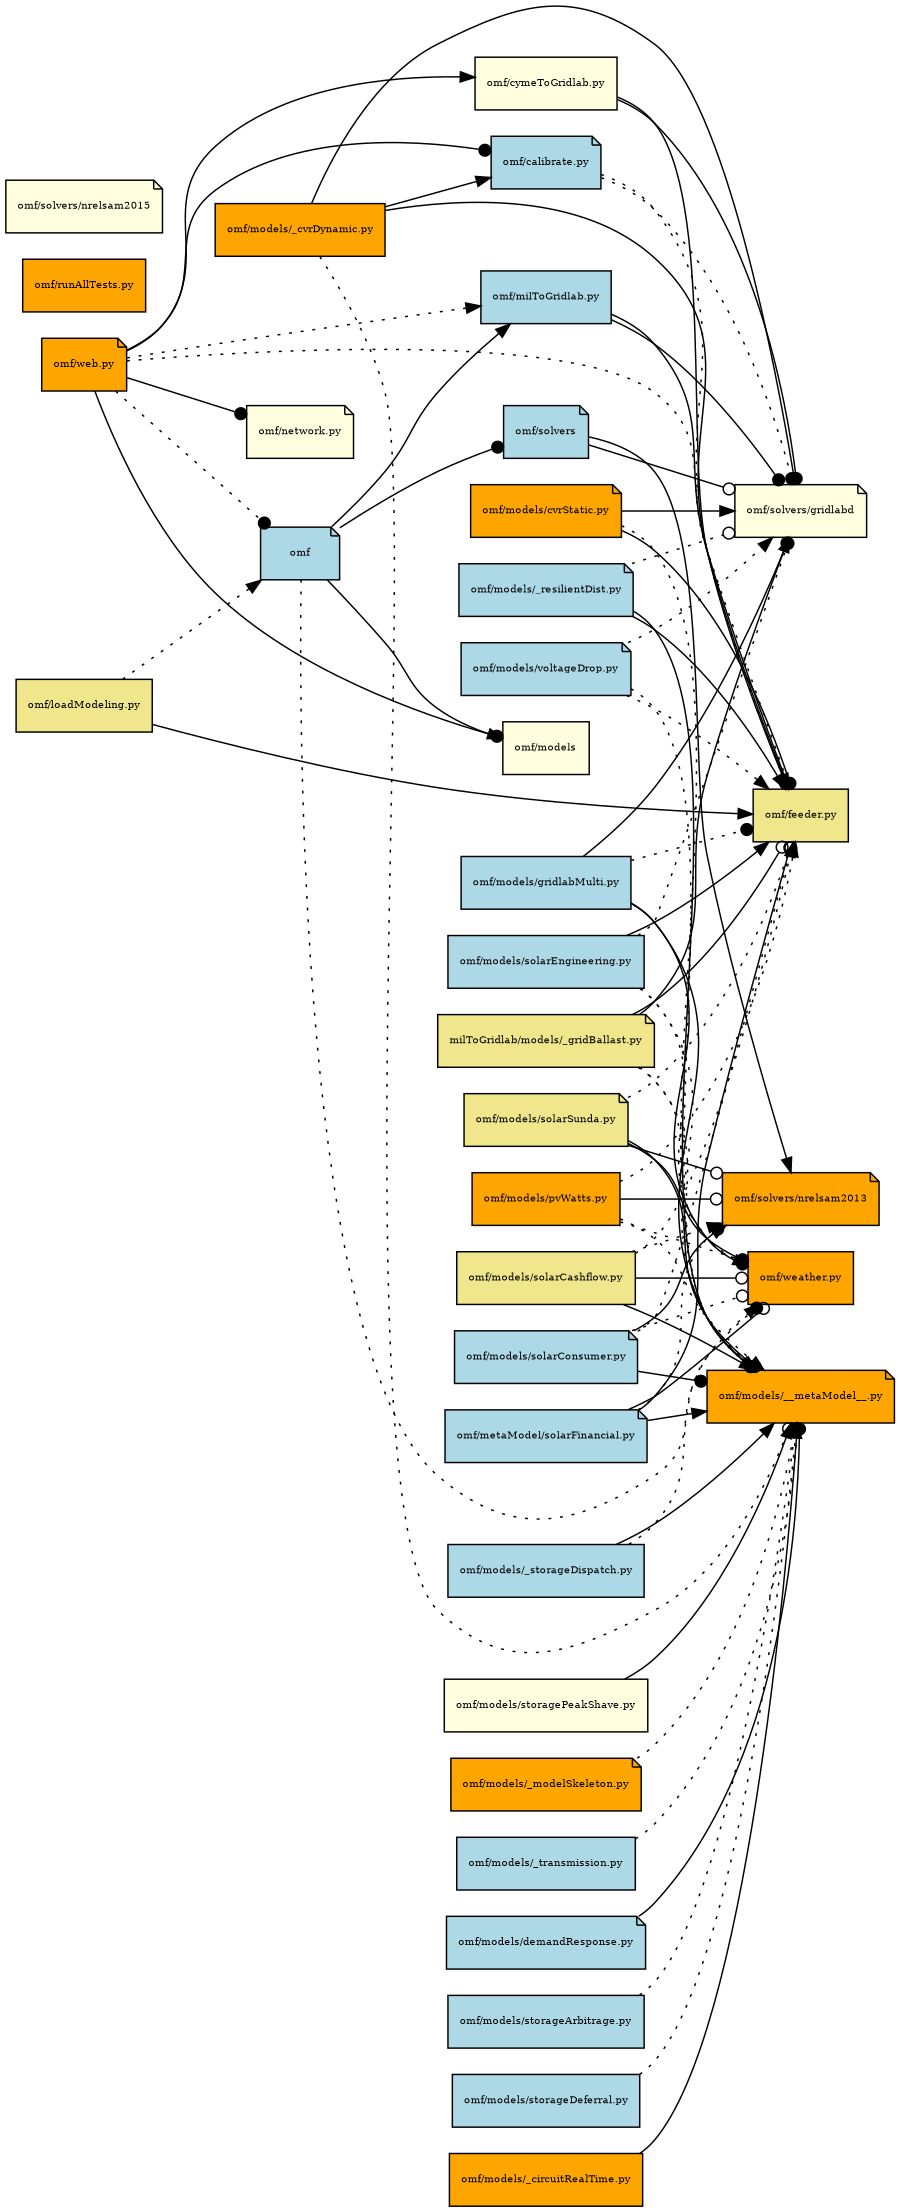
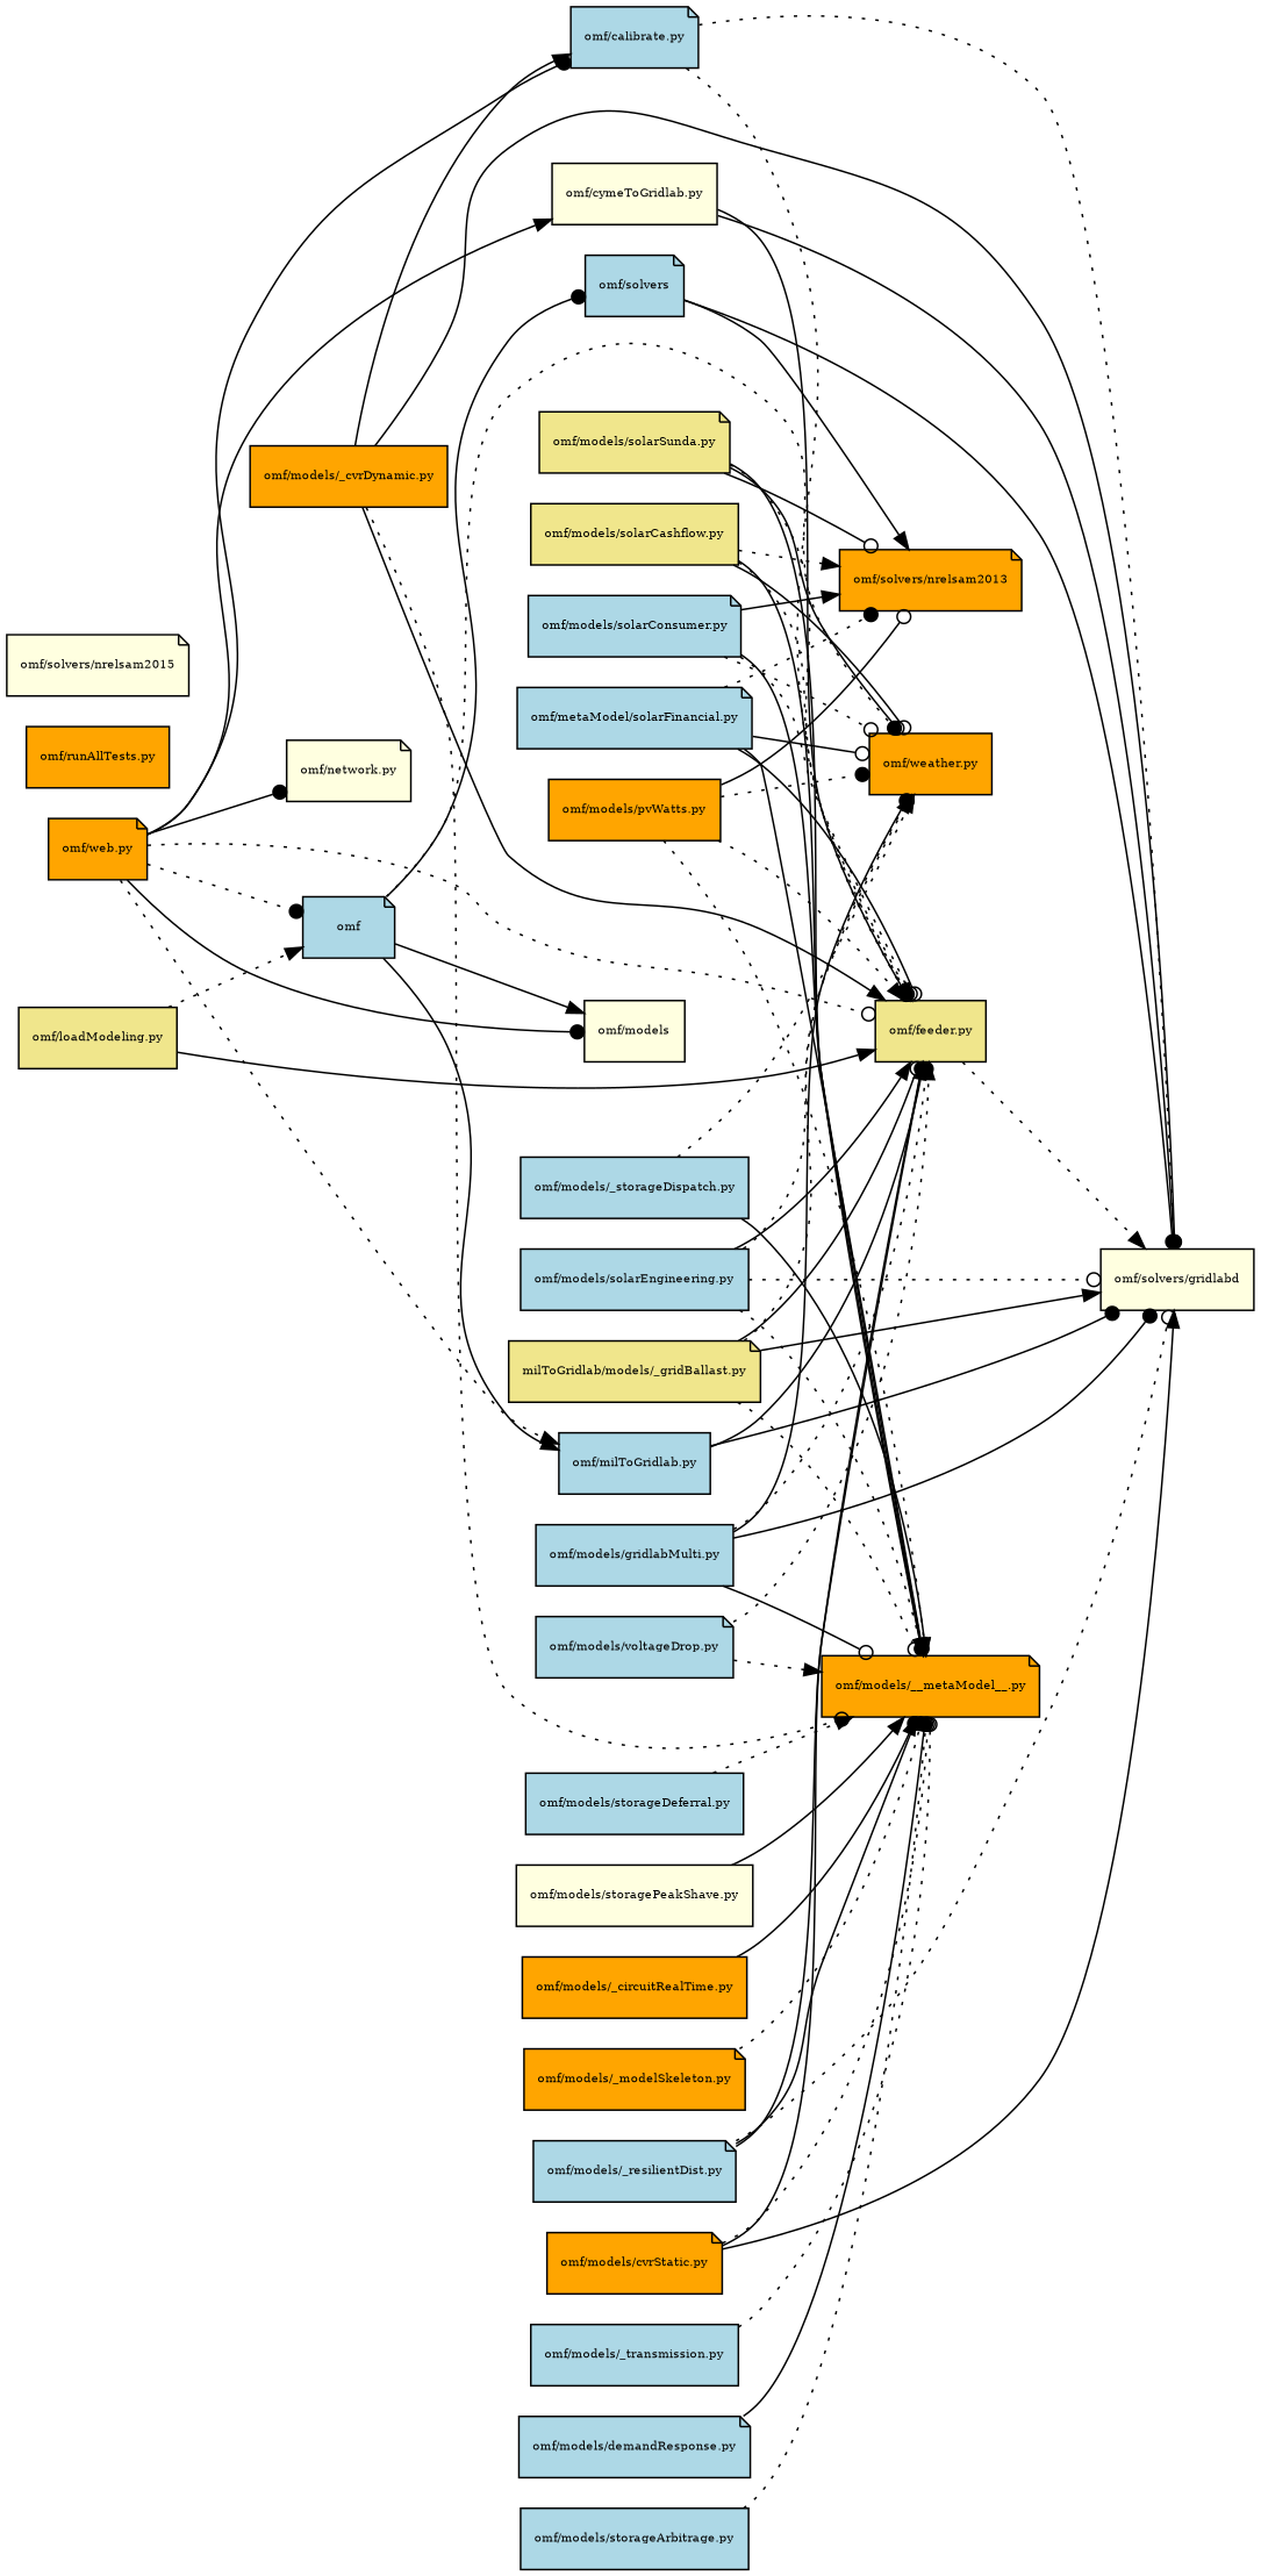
  strict digraph {
    clusterrank=local
    fontname=Helvetica
    fontsize=16
    rankdir=LR
    node [fillcolor=lightblue fontsize=7 shape=box style=filled]
    edge [arrowhead=normal style=solid]
    omf [shape=note]
    "omf/milToGridlab.py"
    "omf/models" [fillcolor=lightyellow]
    "omf/solvers" [shape=note]
    "omf/weather.py" [fillcolor=orange]
    "omf/feeder.py" [fillcolor=khaki]
-   "omf/solvers/gridlabd" [fillcolor=lightyellow shape=note]
+   "omf/solvers/gridlabd" [fillcolor=lightyellow]
    "omf/solvers/nrelsam2013" [fillcolor=orange shape=note]
    "omf/calibrate.py" [shape=note]
    "omf/cymeToGridlab.py" [fillcolor=lightyellow]
    "omf/loadModeling.py" [fillcolor=khaki]
    "omf/models/__metaModel__.py" [fillcolor=orange shape=note]
    "omf/models/_circuitRealTime.py" [fillcolor=orange]
    "omf/models/_cvrDynamic.py" [fillcolor=orange]
    n15 [fillcolor=khaki label="milToGridlab/models/_gridBallast.py" shape=note]
    "omf/models/_modelSkeleton.py" [fillcolor=orange shape=note]
    "omf/models/_resilientDist.py" [shape=note]
    "omf/models/_storageDispatch.py"
    "omf/models/_transmission.py"
    "omf/models/cvrStatic.py" [fillcolor=orange shape=note]
    "omf/models/demandResponse.py" [shape=note]
    "omf/models/gridlabMulti.py"
    "omf/models/pvWatts.py" [fillcolor=orange]
    "omf/models/solarCashflow.py" [fillcolor=khaki]
    "omf/models/solarConsumer.py" [shape=note]
    "omf/models/solarEngineering.py"
    n27 [label="omf/metaModel/solarFinancial.py" shape=note]
    "omf/models/solarSunda.py" [fillcolor=khaki shape=note]
    "omf/models/storageArbitrage.py"
    "omf/models/storageDeferral.py"
    "omf/models/storagePeakShave.py" [fillcolor=lightyellow]
    "omf/models/voltageDrop.py" [shape=note]
    "omf/network.py" [fillcolor=lightyellow shape=note]
    "omf/runAllTests.py" [fillcolor=orange]
    "omf/solvers/nrelsam2015" [fillcolor=lightyellow shape=note]
    "omf/web.py" [fillcolor=orange shape=note]
    omf -> "omf/milToGridlab.py"
    omf -> "omf/models"
    omf -> "omf/solvers" [arrowhead=dot]
    omf -> "omf/weather.py" [arrowhead=dot style=dotted]
    "omf/milToGridlab.py" -> "omf/feeder.py" [arrowhead=dot]
    "omf/milToGridlab.py" -> "omf/solvers/gridlabd" [arrowhead=dot]
    "omf/solvers" -> "omf/solvers/gridlabd" [arrowhead=odot]
    "omf/solvers" -> "omf/solvers/nrelsam2013"
    "omf/calibrate.py" -> "omf/feeder.py" [style=dotted]
    "omf/calibrate.py" -> "omf/solvers/gridlabd" [arrowhead=dot style=dotted]
    "omf/cymeToGridlab.py" -> "omf/feeder.py" [arrowhead=dot]
    "omf/cymeToGridlab.py" -> "omf/solvers/gridlabd" [arrowhead=dot]
    "omf/loadModeling.py" -> omf [style=dotted]
    "omf/loadModeling.py" -> "omf/feeder.py"
    "omf/models/_circuitRealTime.py" -> "omf/models/__metaModel__.py"
    "omf/models/_cvrDynamic.py" -> "omf/feeder.py"
    "omf/models/_cvrDynamic.py" -> "omf/solvers/gridlabd" [arrowhead=dot]
    "omf/models/_cvrDynamic.py" -> "omf/calibrate.py"
    "omf/models/_cvrDynamic.py" -> "omf/models/__metaModel__.py" [arrowhead=odot style=dotted]
    n15 -> "omf/weather.py" [arrowhead=odot style=dotted]
    n15 -> "omf/feeder.py" [arrowhead=odot]
    n15 -> "omf/solvers/gridlabd"
    n15 -> "omf/models/__metaModel__.py" [arrowhead=odot style=dotted]
    "omf/models/_modelSkeleton.py" -> "omf/models/__metaModel__.py" [arrowhead=dot style=dotted]
    "omf/models/_resilientDist.py" -> "omf/feeder.py"
    "omf/models/_resilientDist.py" -> "omf/solvers/gridlabd" [arrowhead=odot style=dotted]
    "omf/models/_resilientDist.py" -> "omf/models/__metaModel__.py" [arrowhead=dot]
    "omf/models/_storageDispatch.py" -> "omf/weather.py" [style=dotted]
    "omf/models/_storageDispatch.py" -> "omf/models/__metaModel__.py"
    "omf/models/_transmission.py" -> "omf/models/__metaModel__.py" [arrowhead=odot style=dotted]
    "omf/models/cvrStatic.py" -> "omf/feeder.py" [arrowhead=dot]
    "omf/models/cvrStatic.py" -> "omf/solvers/gridlabd"
    "omf/models/cvrStatic.py" -> "omf/models/__metaModel__.py" [arrowhead=odot style=dotted]
    "omf/models/demandResponse.py" -> "omf/models/__metaModel__.py" [arrowhead=dot]
    "omf/models/gridlabMulti.py" -> "omf/weather.py" [arrowhead=dot]
    "omf/models/gridlabMulti.py" -> "omf/feeder.py" [arrowhead=dot style=dotted]
    "omf/models/gridlabMulti.py" -> "omf/solvers/gridlabd" [arrowhead=dot]
    "omf/models/gridlabMulti.py" -> "omf/models/__metaModel__.py" [arrowhead=odot]
    "omf/models/pvWatts.py" -> "omf/weather.py" [arrowhead=dot style=dotted]
    "omf/models/pvWatts.py" -> "omf/feeder.py" [style=dotted]
    "omf/models/pvWatts.py" -> "omf/solvers/nrelsam2013" [arrowhead=odot]
    "omf/models/pvWatts.py" -> "omf/models/__metaModel__.py" [style=dotted]
    "omf/models/solarCashflow.py" -> "omf/weather.py" [arrowhead=odot]
    "omf/models/solarCashflow.py" -> "omf/feeder.py" [style=dotted]
    "omf/models/solarCashflow.py" -> "omf/solvers/nrelsam2013" [style=dotted]
    "omf/models/solarCashflow.py" -> "omf/models/__metaModel__.py"
    "omf/models/solarConsumer.py" -> "omf/weather.py" [arrowhead=odot style=dotted]
    "omf/models/solarConsumer.py" -> "omf/feeder.py" [arrowhead=odot style=dotted]
    "omf/models/solarConsumer.py" -> "omf/solvers/nrelsam2013"
    "omf/models/solarConsumer.py" -> "omf/models/__metaModel__.py" [arrowhead=dot]
    "omf/models/solarEngineering.py" -> "omf/weather.py" [style=dotted]
    "omf/models/solarEngineering.py" -> "omf/feeder.py"
    "omf/models/solarEngineering.py" -> "omf/solvers/gridlabd" [arrowhead=odot style=dotted]
    "omf/models/solarEngineering.py" -> "omf/models/__metaModel__.py" [style=dotted]
    n27 -> "omf/weather.py" [arrowhead=odot]
    n27 -> "omf/feeder.py" [arrowhead=odot]
    n27 -> "omf/solvers/nrelsam2013" [arrowhead=dot style=dotted]
    n27 -> "omf/models/__metaModel__.py"
    "omf/models/solarSunda.py" -> "omf/weather.py" [arrowhead=odot]
    "omf/models/solarSunda.py" -> "omf/feeder.py" [arrowhead=odot style=dotted]
    "omf/models/solarSunda.py" -> "omf/solvers/nrelsam2013" [arrowhead=odot]
    "omf/models/solarSunda.py" -> "omf/models/__metaModel__.py" [arrowhead=odot]
    "omf/models/storageArbitrage.py" -> "omf/models/__metaModel__.py" [arrowhead=odot style=dotted]
    "omf/models/storageDeferral.py" -> "omf/models/__metaModel__.py" [style=dotted]
    "omf/models/storagePeakShave.py" -> "omf/models/__metaModel__.py"
    "omf/models/voltageDrop.py" -> "omf/feeder.py" [style=dotted]
-   "omf/models/voltageDrop.py" -> "omf/solvers/gridlabd" [style=dotted]
+   "omf/feeder.py" -> "omf/solvers/gridlabd" [style=dotted]
    "omf/models/voltageDrop.py" -> "omf/models/__metaModel__.py" [style=dotted]
    "omf/web.py" -> omf [arrowhead=dot style=dotted]
    "omf/web.py" -> "omf/milToGridlab.py" [style=dotted]
    "omf/web.py" -> "omf/models" [arrowhead=dot]
    "omf/web.py" -> "omf/feeder.py" [arrowhead=odot style=dotted]
    "omf/web.py" -> "omf/calibrate.py" [arrowhead=dot]
    "omf/web.py" -> "omf/cymeToGridlab.py"
    "omf/web.py" -> "omf/network.py" [arrowhead=dot]
  }
